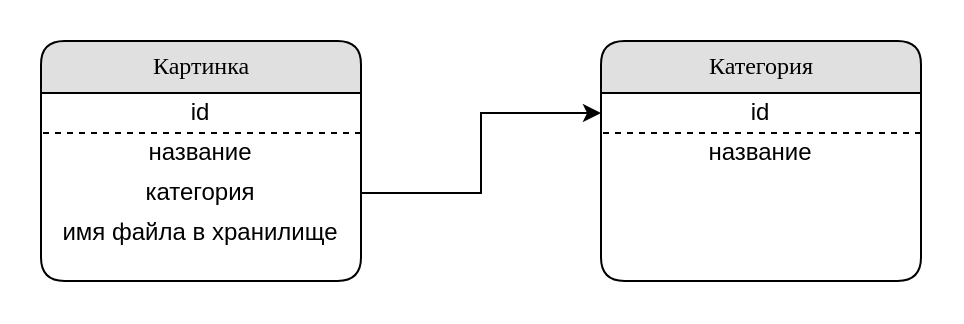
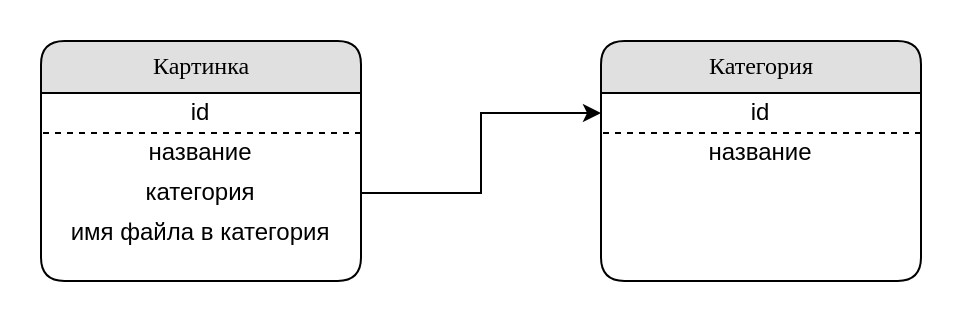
  <mxCell id="0" />
  <mxCell id="1" parent="0" />
  <mxCell id="2" value="Картинка" style="swimlane;html=1;fontStyle=0;childLayout=stackLayout;horizontal=1;startSize=26;fillColor=#e0e0e0;horizontalStack=0;resizeParent=1;resizeLast=0;collapsible=1;marginBottom=0;swimlaneFillColor=#ffffff;align=center;rounded=1;shadow=0;comic=0;labelBackgroundColor=none;strokeWidth=1;fontFamily=Verdana;fontSize=12" vertex="1" parent="1"><mxGeometry x="20" y="20" width="160" height="120" as="geometry"><mxRectangle x="40" y="40" width="151" height="26" as="alternateBounds" /></mxGeometry></mxCell>
  <mxCell id="3" value="id" style="text;html=1;fillColor=none;align=center;verticalAlign=middle;whiteSpace=wrap;rounded=0;dashed=1;perimeterSpacing=0;strokeColor=#000000;strokeWidth=1;" vertex="1" parent="2"><mxGeometry y="26" width="160" height="20" as="geometry" /></mxCell>
  <mxCell id="4" value="название" style="text;html=1;fillColor=none;align=center;verticalAlign=middle;whiteSpace=wrap;rounded=0;perimeterSpacing=0;strokeWidth=1;" vertex="1" parent="2"><mxGeometry y="46" width="160" height="20" as="geometry" /></mxCell>
  <mxCell id="5" value="категория" style="text;html=1;fillColor=none;align=center;verticalAlign=middle;whiteSpace=wrap;rounded=0;perimeterSpacing=0;strokeWidth=1;" vertex="1" parent="2"><mxGeometry y="66" width="160" height="20" as="geometry" /></mxCell>
- <mxCell id="6" value="имя файла в хранилище" style="text;html=1;fillColor=none;align=center;verticalAlign=middle;whiteSpace=wrap;rounded=0;perimeterSpacing=0;strokeWidth=1;" vertex="1" parent="2"><mxGeometry y="86" width="160" height="20" as="geometry" /></mxCell>
+ <mxCell id="6" value="имя файла в категория" style="text;html=1;fillColor=none;align=center;verticalAlign=middle;whiteSpace=wrap;rounded=0;perimeterSpacing=0;strokeWidth=1;" vertex="1" parent="2"><mxGeometry y="86" width="160" height="20" as="geometry" /></mxCell>
  <mxCell id="7" value="Категория" style="swimlane;html=1;fontStyle=0;childLayout=stackLayout;horizontal=1;startSize=26;fillColor=#e0e0e0;horizontalStack=0;resizeParent=1;resizeLast=0;collapsible=1;marginBottom=0;swimlaneFillColor=#ffffff;align=center;rounded=1;shadow=0;comic=0;labelBackgroundColor=none;strokeWidth=1;fontFamily=Verdana;fontSize=12" vertex="1" parent="1"><mxGeometry x="300" y="20" width="160" height="120" as="geometry"><mxRectangle x="40" y="40" width="151" height="26" as="alternateBounds" /></mxGeometry></mxCell>
  <mxCell id="8" value="id" style="text;html=1;fillColor=none;align=center;verticalAlign=middle;whiteSpace=wrap;rounded=0;dashed=1;perimeterSpacing=0;strokeColor=#000000;strokeWidth=1;" vertex="1" parent="7"><mxGeometry y="26" width="160" height="20" as="geometry" /></mxCell>
  <mxCell id="9" value="название" style="text;html=1;fillColor=none;align=center;verticalAlign=middle;whiteSpace=wrap;rounded=0;perimeterSpacing=0;strokeWidth=1;" vertex="1" parent="7"><mxGeometry y="46" width="160" height="20" as="geometry" /></mxCell>
  <mxCell id="10" style="edgeStyle=orthogonalEdgeStyle;rounded=0;orthogonalLoop=1;jettySize=auto;html=1;entryX=0;entryY=0.5;entryDx=0;entryDy=0;" edge="1" parent="1" source="5" target="8"><mxGeometry relative="1" as="geometry" /></mxCell>
